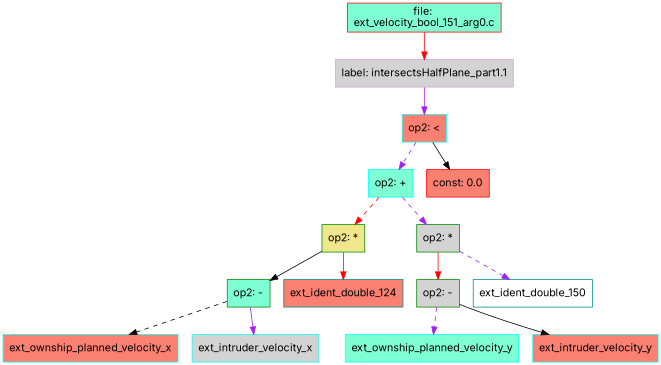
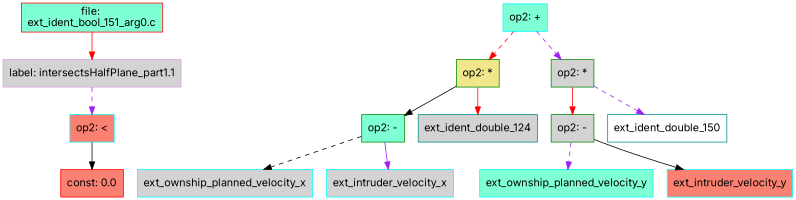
  digraph {
    fontname=Inter
    node [color=cyan1 fillcolor=lightgrey fontname=Inter shape=box style=filled]
    edge [color=purple fontname=Inter style=solid]
-   n1 [color=red fillcolor=aquamarine label="file: \next_velocity_bool_151_arg0.c"]
+   n1 [color=red fillcolor=aquamarine label="file: \next_ident_bool_151_arg0.c"]
    n2 [color=plum label="label: intersectsHalfPlane_part1.1"]
    n3 [fillcolor=salmon label="op2: <"]
    n4 [fillcolor=aquamarine label="op2: +"]
    n5 [color=red1 fillcolor=salmon label="const: 0.0"]
    n6 [color=green4 fillcolor=khaki label="op2: *"]
    n7 [color=green4 label="op2: *"]
    n8 [color=green4 fillcolor=aquamarine label="op2: -"]
-   n9 [color=cyan4 fillcolor=salmon label=ext_ident_double_124]
+   n9 [color=cyan4 label=ext_ident_double_124]
    n10 [color=green4 label="op2: -"]
    n11 [color=cyan4 fillcolor=white label=ext_ident_double_150]
-   n12 [fillcolor=salmon label=ext_ownship_planned_velocity_x]
+   n12 [label=ext_ownship_planned_velocity_x]
    n13 [label=ext_intruder_velocity_x]
    n14 [fillcolor=aquamarine label=ext_ownship_planned_velocity_y]
    n15 [fillcolor=salmon label=ext_intruder_velocity_y]
    n1 -> n2 [color=red]
-   n2 -> n3
-   n3 -> n4 [style=dashed]
+   n2 -> n3 [style=dashed]
    n3 -> n5 [color=black]
    n4 -> n6 [color=red style=dashed]
    n4 -> n7 [style=dashed]
    n6 -> n8 [color=black]
    n6 -> n9 [color=red]
    n7 -> n10 [color=red]
    n7 -> n11 [style=dashed]
    n8 -> n12 [color=black style=dashed]
    n8 -> n13
    n10 -> n14 [style=dashed]
    n10 -> n15 [color=black]
  }
